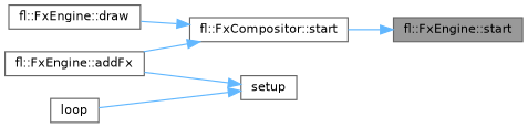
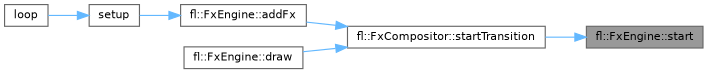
  digraph {
    rankdir=RL
    node [color=grey40 fillcolor=white fontname=Helvetica fontsize=10 shape=box style=filled]
    edge [color=steelblue1 dir=back fontname=Helvetica fontsize=10 labelfontname=Helvetica labelfontsize=10 style=solid]
    n1 [color=gray40 fillcolor=grey60 fontcolor=black height=0.2 label="fl::FxEngine::start" width=0.4]
-   n2 [height=0.2 label="fl::FxCompositor::start" width=0.4]
+   n2 [height=0.2 label="fl::FxCompositor::startTransition" width=0.4]
    n3 [height=0.2 label="fl::FxEngine::addFx" width=0.4]
    n4 [height=0.2 label="fl::FxEngine::draw" width=0.4]
    n5 [height=0.2 label=setup width=0.4]
    n6 [height=0.2 label=loop width=0.4]
    n1 -> n2
    n2 -> n3
    n2 -> n4
-   n5 -> n3
+   n3 -> n5
    n5 -> n6
  }
